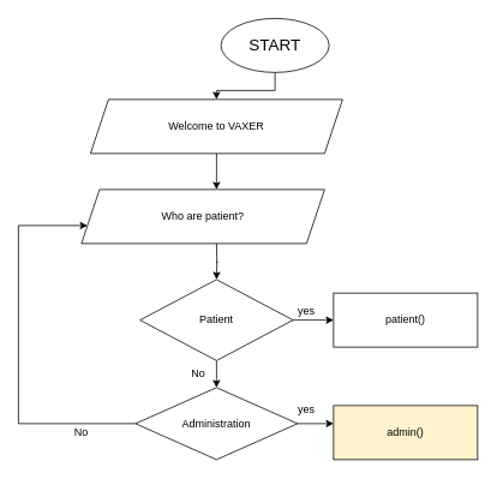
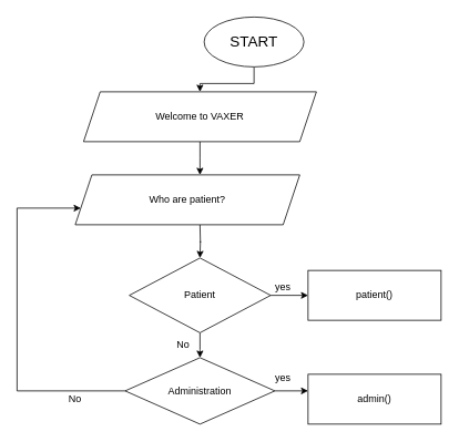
  <mxCell id="0" />
  <mxCell id="1" parent="0" />
  <mxCell id="2" style="edgeStyle=orthogonalEdgeStyle;rounded=0;orthogonalLoop=1;jettySize=auto;html=1;entryX=0.5;entryY=0;entryDx=0;entryDy=0;" edge="1" parent="1" source="3" target="6"><mxGeometry relative="1" as="geometry" /></mxCell>
  <mxCell id="3" value="&lt;font style=&quot;font-size: 18px&quot;&gt;START&lt;/font&gt;" style="ellipse;whiteSpace=wrap;html=1;" parent="1" vertex="1"><mxGeometry x="245" y="20" width="120" height="60" as="geometry" /></mxCell>
  <mxCell id="4" style="edgeStyle=orthogonalEdgeStyle;rounded=0;orthogonalLoop=1;jettySize=auto;html=1;fontSize=18;" parent="1" edge="1"><mxGeometry relative="1" as="geometry"><mxPoint x="240" y="310" as="targetPoint" /><mxPoint x="240" y="270" as="sourcePoint" /></mxGeometry></mxCell>
  <mxCell id="5" style="edgeStyle=orthogonalEdgeStyle;rounded=0;orthogonalLoop=1;jettySize=auto;html=1;" edge="1" parent="1" source="6"><mxGeometry relative="1" as="geometry"><mxPoint x="240" y="210" as="targetPoint" /></mxGeometry></mxCell>
  <mxCell id="6" value="Welcome to VAXER" style="shape=parallelogram;perimeter=parallelogramPerimeter;whiteSpace=wrap;html=1;fixedSize=1;" vertex="1" parent="1"><mxGeometry x="100" y="110" width="280" height="60" as="geometry" /></mxCell>
  <mxCell id="7" value="Who are patient?" style="shape=parallelogram;perimeter=parallelogramPerimeter;whiteSpace=wrap;html=1;fixedSize=1;" vertex="1" parent="1"><mxGeometry x="90" y="210" width="270" height="60" as="geometry" /></mxCell>
  <mxCell id="8" style="edgeStyle=orthogonalEdgeStyle;rounded=0;orthogonalLoop=1;jettySize=auto;html=1;" edge="1" parent="1" source="10"><mxGeometry relative="1" as="geometry"><mxPoint x="370" y="355" as="targetPoint" /></mxGeometry></mxCell>
  <mxCell id="9" style="edgeStyle=orthogonalEdgeStyle;rounded=0;orthogonalLoop=1;jettySize=auto;html=1;" edge="1" parent="1" source="10"><mxGeometry relative="1" as="geometry"><mxPoint x="240" y="430" as="targetPoint" /></mxGeometry></mxCell>
  <mxCell id="10" value="Patient" style="rhombus;whiteSpace=wrap;html=1;" vertex="1" parent="1"><mxGeometry x="155" y="310" width="170" height="90" as="geometry" /></mxCell>
  <mxCell id="11" value="yes" style="text;html=1;strokeColor=none;fillColor=none;align=center;verticalAlign=middle;whiteSpace=wrap;rounded=0;" vertex="1" parent="1"><mxGeometry x="310" y="330" width="60" height="30" as="geometry" /></mxCell>
  <mxCell id="12" value="patient()" style="rounded=0;whiteSpace=wrap;html=1;" vertex="1" parent="1"><mxGeometry x="370" y="325" width="160" height="60" as="geometry" /></mxCell>
  <mxCell id="13" value="No" style="text;html=1;strokeColor=none;fillColor=none;align=center;verticalAlign=middle;whiteSpace=wrap;rounded=0;" vertex="1" parent="1"><mxGeometry x="190" y="400" width="60" height="30" as="geometry" /></mxCell>
  <mxCell id="14" style="edgeStyle=orthogonalEdgeStyle;rounded=0;orthogonalLoop=1;jettySize=auto;html=1;entryX=0;entryY=0.333;entryDx=0;entryDy=0;entryPerimeter=0;" edge="1" parent="1" source="16" target="17"><mxGeometry relative="1" as="geometry"><mxPoint x="360" y="470" as="targetPoint" /></mxGeometry></mxCell>
  <mxCell id="15" style="edgeStyle=orthogonalEdgeStyle;rounded=0;orthogonalLoop=1;jettySize=auto;html=1;" edge="1" parent="1" source="16" target="7"><mxGeometry relative="1" as="geometry"><mxPoint x="40" y="230" as="targetPoint" /><Array as="points"><mxPoint x="20" y="470" /><mxPoint x="20" y="250" /></Array></mxGeometry></mxCell>
  <mxCell id="16" value="Administration" style="rhombus;whiteSpace=wrap;html=1;" vertex="1" parent="1"><mxGeometry x="150" y="430" width="180" height="80" as="geometry" /></mxCell>
- <mxCell id="17" value="admin()" style="whiteSpace=wrap;html=1;fillColor=#fff2cc;" vertex="1" parent="1"><mxGeometry x="370" y="450" width="160" height="60" as="geometry" /></mxCell>
+ <mxCell id="17" value="admin()" style="whiteSpace=wrap;html=1;" vertex="1" parent="1"><mxGeometry x="370" y="450" width="160" height="60" as="geometry" /></mxCell>
  <mxCell id="18" value="yes" style="text;html=1;strokeColor=none;fillColor=none;align=center;verticalAlign=middle;whiteSpace=wrap;rounded=0;" vertex="1" parent="1"><mxGeometry x="310" y="440" width="60" height="30" as="geometry" /></mxCell>
  <mxCell id="19" value="No" style="text;html=1;strokeColor=none;fillColor=none;align=center;verticalAlign=middle;whiteSpace=wrap;rounded=0;" vertex="1" parent="1"><mxGeometry x="60" y="465" width="60" height="30" as="geometry" /></mxCell>
